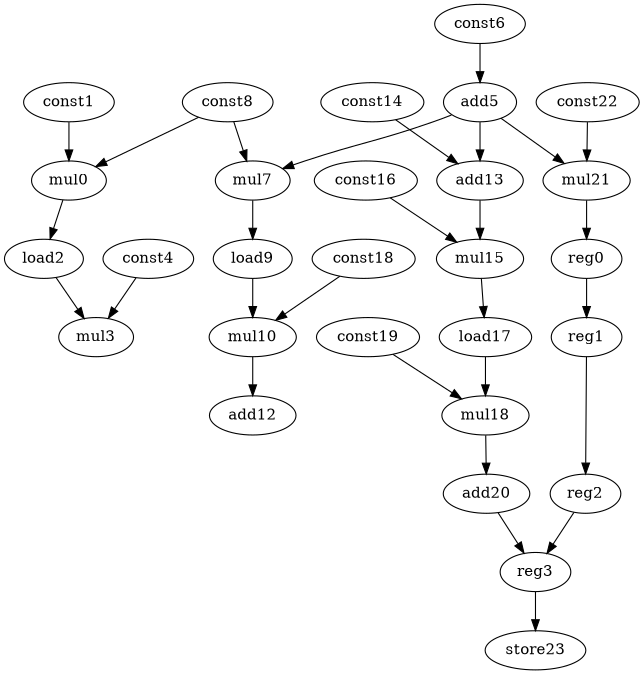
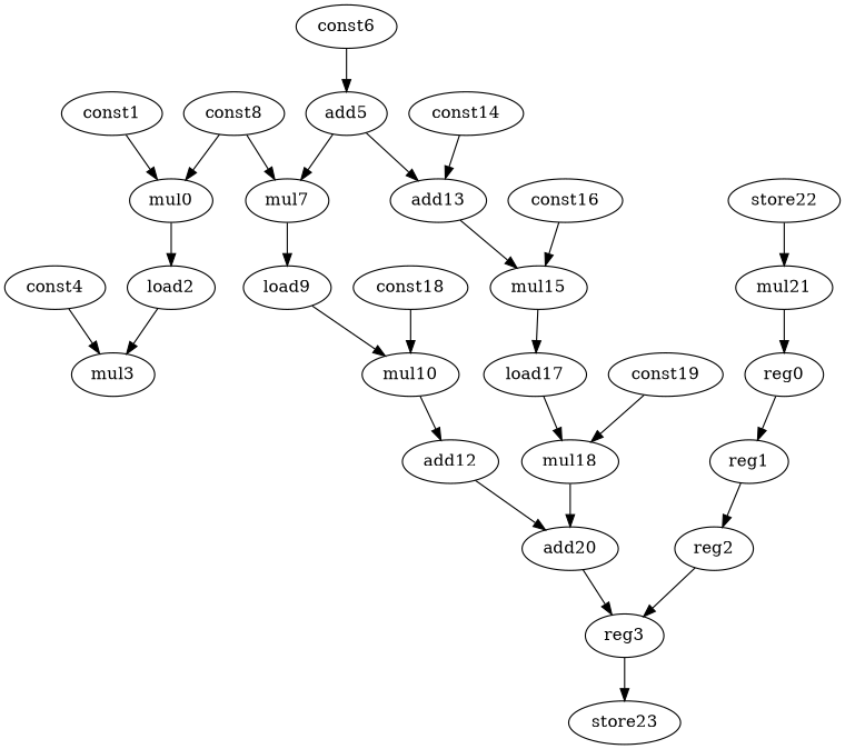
  digraph {
    node [opcode=const]
    edge [operand=0]
    mul0 [opcode=mul]
    load2 [opcode=load]
    mul3 [opcode=mul]
    const1
    add12 [opcode=add]
    add20 [opcode=add]
    const4
    add5 [opcode=add]
    mul7 [opcode=mul]
    add13 [opcode=add]
    mul21 [opcode=mul]
    load9 [opcode=load]
    mul15 [opcode=mul]
    reg0 [opcode=""]
    const6
    mul10 [opcode=mul]
    const8
    n18 [label=const18]
    reg3 [opcode=""]
    load17 [opcode=load]
    const14
    mul18 [opcode=mul]
    const16
    const19
    store23 [opcode=store]
    reg1 [opcode=""]
-   const22
+   const22 [label=store22]
    reg2 [opcode=""]
    mul0 -> load2
    load2 -> mul3
    const1 -> mul0
+   add12 -> add20
    add20 -> reg3
    const4 -> mul3 [operand=1]
    add5 -> mul7 [operand=1]
    add5 -> add13
-   add5 -> mul21 [operand=1]
    mul7 -> load9
    add13 -> mul15 [operand=1]
    mul21 -> reg0 [operand=""]
    load9 -> mul10
    mul15 -> load17
    reg0 -> reg1 [operand=""]
    const6 -> add5 [operand=1]
    mul10 -> add12
    const8 -> mul0 [operand=1]
    const8 -> mul7
    n18 -> mul10 [operand=1]
    reg3 -> store23 [operand=1]
    load17 -> mul18
    const14 -> add13 [operand=1]
    mul18 -> add20 [operand=1]
    const16 -> mul15
    const19 -> mul18 [operand=1]
    reg1 -> reg2 [operand=""]
    const22 -> mul21
    reg2 -> reg3 [operand=""]
  }
